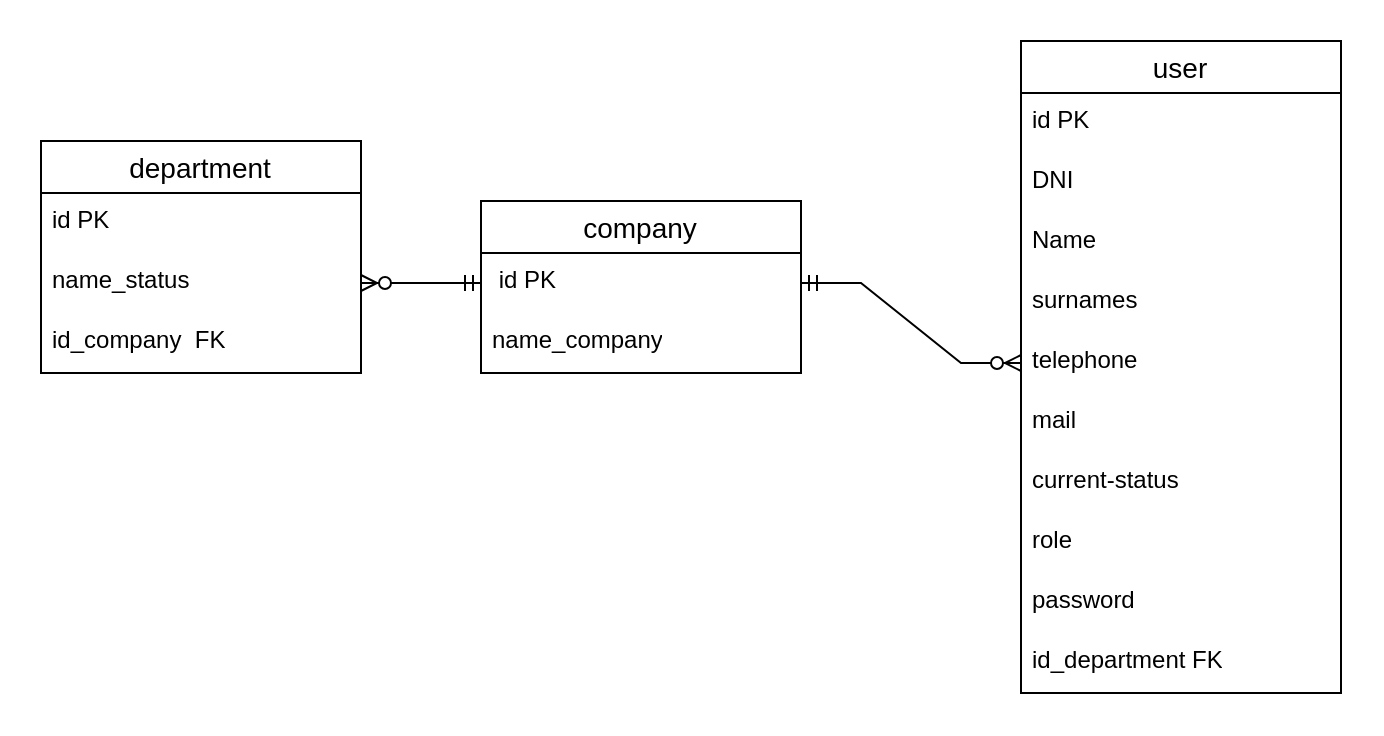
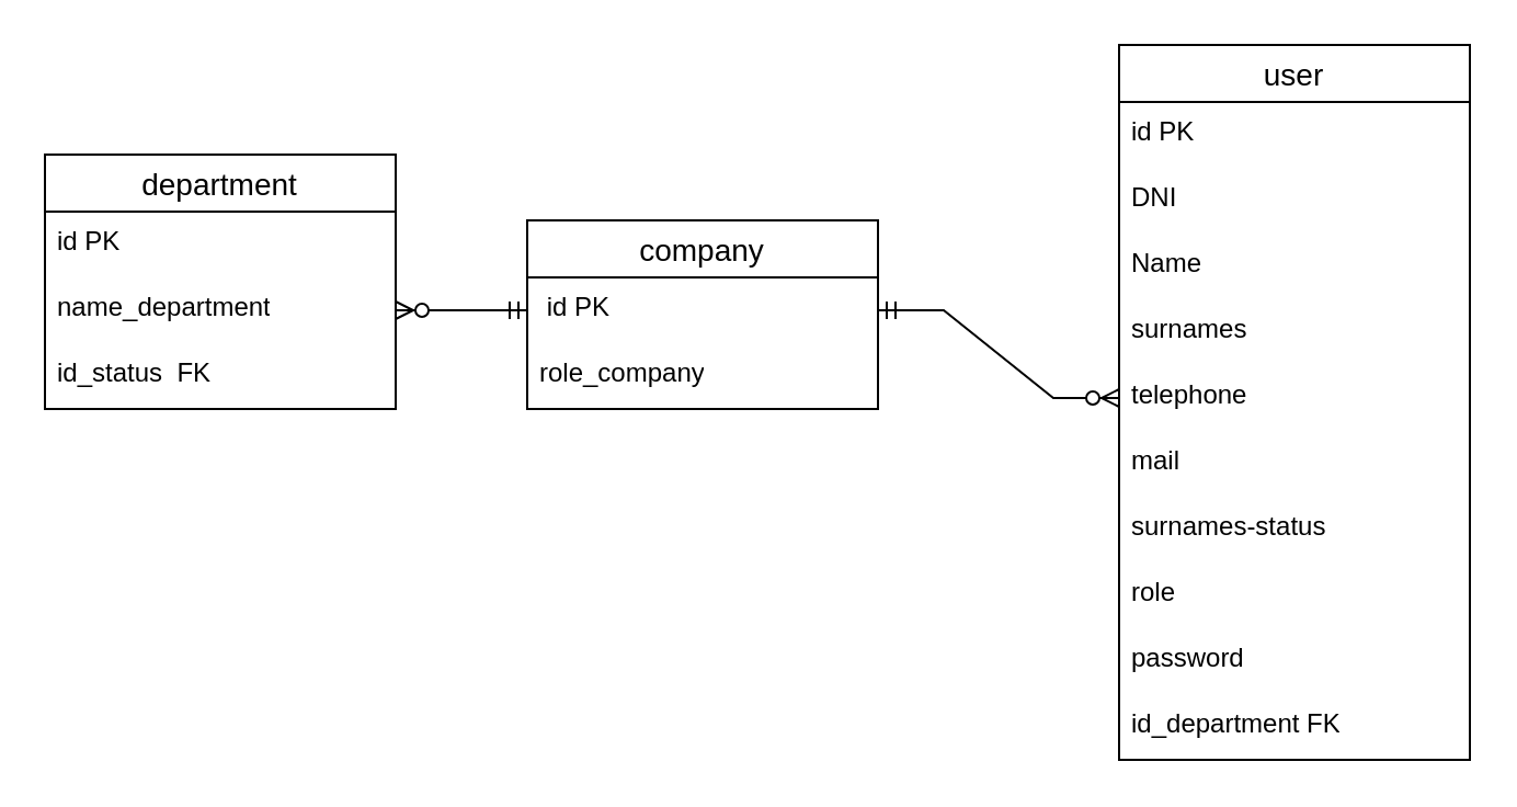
  <mxCell id="0" />
  <mxCell id="1" parent="0" />
  <mxCell id="2" value="company" style="swimlane;fontStyle=0;childLayout=stackLayout;horizontal=1;startSize=26;horizontalStack=0;resizeParent=1;resizeParentMax=0;resizeLast=0;collapsible=1;marginBottom=0;align=center;fontSize=14;" vertex="1" parent="1"><mxGeometry x="240" y="100" width="160" height="86" as="geometry" /></mxCell>
  <mxCell id="3" value="&lt;div&gt;&amp;nbsp;id PK&lt;/div&gt;" style="text;strokeColor=none;fillColor=none;spacingLeft=4;spacingRight=4;overflow=hidden;rotatable=0;points=[[0,0.5],[1,0.5]];portConstraint=eastwest;fontSize=12;whiteSpace=wrap;html=1;" vertex="1" parent="2"><mxGeometry y="26" width="160" height="30" as="geometry" /></mxCell>
- <mxCell id="4" value="name_company" style="text;strokeColor=none;fillColor=none;spacingLeft=4;spacingRight=4;overflow=hidden;rotatable=0;points=[[0,0.5],[1,0.5]];portConstraint=eastwest;fontSize=12;whiteSpace=wrap;html=1;" vertex="1" parent="2"><mxGeometry y="56" width="160" height="30" as="geometry" /></mxCell>
+ <mxCell id="4" value="role_company" style="text;strokeColor=none;fillColor=none;spacingLeft=4;spacingRight=4;overflow=hidden;rotatable=0;points=[[0,0.5],[1,0.5]];portConstraint=eastwest;fontSize=12;whiteSpace=wrap;html=1;" vertex="1" parent="2"><mxGeometry y="56" width="160" height="30" as="geometry" /></mxCell>
  <mxCell id="5" value="department" style="swimlane;fontStyle=0;childLayout=stackLayout;horizontal=1;startSize=26;horizontalStack=0;resizeParent=1;resizeParentMax=0;resizeLast=0;collapsible=1;marginBottom=0;align=center;fontSize=14;" vertex="1" parent="1"><mxGeometry x="20" y="70" width="160" height="116" as="geometry" /></mxCell>
  <mxCell id="6" value="id PK" style="text;strokeColor=none;fillColor=none;spacingLeft=4;spacingRight=4;overflow=hidden;rotatable=0;points=[[0,0.5],[1,0.5]];portConstraint=eastwest;fontSize=12;whiteSpace=wrap;html=1;" vertex="1" parent="5"><mxGeometry y="26" width="160" height="30" as="geometry" /></mxCell>
- <mxCell id="7" value="name_status" style="text;strokeColor=none;fillColor=none;spacingLeft=4;spacingRight=4;overflow=hidden;rotatable=0;points=[[0,0.5],[1,0.5]];portConstraint=eastwest;fontSize=12;whiteSpace=wrap;html=1;" vertex="1" parent="5"><mxGeometry y="56" width="160" height="30" as="geometry" /></mxCell>
- <mxCell id="8" value="id_company &amp;nbsp;FK" style="text;strokeColor=none;fillColor=none;spacingLeft=4;spacingRight=4;overflow=hidden;rotatable=0;points=[[0,0.5],[1,0.5]];portConstraint=eastwest;fontSize=12;whiteSpace=wrap;html=1;" vertex="1" parent="5"><mxGeometry y="86" width="160" height="30" as="geometry" /></mxCell>
+ <mxCell id="7" value="name_department" style="text;strokeColor=none;fillColor=none;spacingLeft=4;spacingRight=4;overflow=hidden;rotatable=0;points=[[0,0.5],[1,0.5]];portConstraint=eastwest;fontSize=12;whiteSpace=wrap;html=1;" vertex="1" parent="5"><mxGeometry y="56" width="160" height="30" as="geometry" /></mxCell>
+ <mxCell id="8" value="id_status &amp;nbsp;FK" style="text;strokeColor=none;fillColor=none;spacingLeft=4;spacingRight=4;overflow=hidden;rotatable=0;points=[[0,0.5],[1,0.5]];portConstraint=eastwest;fontSize=12;whiteSpace=wrap;html=1;" vertex="1" parent="5"><mxGeometry y="86" width="160" height="30" as="geometry" /></mxCell>
  <mxCell id="9" value="user" style="swimlane;fontStyle=0;childLayout=stackLayout;horizontal=1;startSize=26;horizontalStack=0;resizeParent=1;resizeParentMax=0;resizeLast=0;collapsible=1;marginBottom=0;align=center;fontSize=14;" vertex="1" parent="1"><mxGeometry x="510" y="20" width="160" height="326" as="geometry" /></mxCell>
  <mxCell id="10" value="id PK" style="text;strokeColor=none;fillColor=none;spacingLeft=4;spacingRight=4;overflow=hidden;rotatable=0;points=[[0,0.5],[1,0.5]];portConstraint=eastwest;fontSize=12;whiteSpace=wrap;html=1;" vertex="1" parent="9"><mxGeometry y="26" width="160" height="30" as="geometry" /></mxCell>
  <mxCell id="11" value="DNI" style="text;strokeColor=none;fillColor=none;spacingLeft=4;spacingRight=4;overflow=hidden;rotatable=0;points=[[0,0.5],[1,0.5]];portConstraint=eastwest;fontSize=12;whiteSpace=wrap;html=1;" vertex="1" parent="9"><mxGeometry y="56" width="160" height="30" as="geometry" /></mxCell>
  <mxCell id="12" value="Name" style="text;strokeColor=none;fillColor=none;spacingLeft=4;spacingRight=4;overflow=hidden;rotatable=0;points=[[0,0.5],[1,0.5]];portConstraint=eastwest;fontSize=12;whiteSpace=wrap;html=1;" vertex="1" parent="9"><mxGeometry y="86" width="160" height="30" as="geometry" /></mxCell>
  <mxCell id="13" value="surnames" style="text;strokeColor=none;fillColor=none;spacingLeft=4;spacingRight=4;overflow=hidden;rotatable=0;points=[[0,0.5],[1,0.5]];portConstraint=eastwest;fontSize=12;whiteSpace=wrap;html=1;" vertex="1" parent="9"><mxGeometry y="116" width="160" height="30" as="geometry" /></mxCell>
  <mxCell id="14" value="telephone&amp;nbsp;" style="text;strokeColor=none;fillColor=none;spacingLeft=4;spacingRight=4;overflow=hidden;rotatable=0;points=[[0,0.5],[1,0.5]];portConstraint=eastwest;fontSize=12;whiteSpace=wrap;html=1;" vertex="1" parent="9"><mxGeometry y="146" width="160" height="30" as="geometry" /></mxCell>
  <mxCell id="15" value="mail" style="text;strokeColor=none;fillColor=none;spacingLeft=4;spacingRight=4;overflow=hidden;rotatable=0;points=[[0,0.5],[1,0.5]];portConstraint=eastwest;fontSize=12;whiteSpace=wrap;html=1;" vertex="1" parent="9"><mxGeometry y="176" width="160" height="30" as="geometry" /></mxCell>
- <mxCell id="16" value="current-status" style="text;strokeColor=none;fillColor=none;spacingLeft=4;spacingRight=4;overflow=hidden;rotatable=0;points=[[0,0.5],[1,0.5]];portConstraint=eastwest;fontSize=12;whiteSpace=wrap;html=1;" vertex="1" parent="9"><mxGeometry y="206" width="160" height="30" as="geometry" /></mxCell>
+ <mxCell id="16" value="surnames-status" style="text;strokeColor=none;fillColor=none;spacingLeft=4;spacingRight=4;overflow=hidden;rotatable=0;points=[[0,0.5],[1,0.5]];portConstraint=eastwest;fontSize=12;whiteSpace=wrap;html=1;" vertex="1" parent="9"><mxGeometry y="206" width="160" height="30" as="geometry" /></mxCell>
  <mxCell id="17" value="role" style="text;strokeColor=none;fillColor=none;spacingLeft=4;spacingRight=4;overflow=hidden;rotatable=0;points=[[0,0.5],[1,0.5]];portConstraint=eastwest;fontSize=12;whiteSpace=wrap;html=1;" vertex="1" parent="9"><mxGeometry y="236" width="160" height="30" as="geometry" /></mxCell>
  <mxCell id="18" value="password" style="text;strokeColor=none;fillColor=none;spacingLeft=4;spacingRight=4;overflow=hidden;rotatable=0;points=[[0,0.5],[1,0.5]];portConstraint=eastwest;fontSize=12;whiteSpace=wrap;html=1;" vertex="1" parent="9"><mxGeometry y="266" width="160" height="30" as="geometry" /></mxCell>
  <mxCell id="19" value="id_department FK" style="text;strokeColor=none;fillColor=none;spacingLeft=4;spacingRight=4;overflow=hidden;rotatable=0;points=[[0,0.5],[1,0.5]];portConstraint=eastwest;fontSize=12;whiteSpace=wrap;html=1;" vertex="1" parent="9"><mxGeometry y="296" width="160" height="30" as="geometry" /></mxCell>
  <mxCell id="20" value="" style="edgeStyle=entityRelationEdgeStyle;fontSize=12;html=1;endArrow=ERzeroToMany;startArrow=ERmandOne;rounded=0;exitX=1;exitY=0.5;exitDx=0;exitDy=0;entryX=0;entryY=0.5;entryDx=0;entryDy=0;" edge="1" parent="1" source="3" target="14"><mxGeometry width="100" height="100" relative="1" as="geometry"><mxPoint x="310" y="480" as="sourcePoint" /><mxPoint x="410" y="380" as="targetPoint" /></mxGeometry></mxCell>
  <mxCell id="21" value="" style="edgeStyle=entityRelationEdgeStyle;fontSize=12;html=1;endArrow=ERzeroToMany;startArrow=ERmandOne;rounded=0;entryX=1;entryY=0.5;entryDx=0;entryDy=0;exitX=0;exitY=0.5;exitDx=0;exitDy=0;" edge="1" parent="1" source="3" target="7"><mxGeometry width="100" height="100" relative="1" as="geometry"><mxPoint x="120" y="480" as="sourcePoint" /><mxPoint x="220" y="380" as="targetPoint" /></mxGeometry></mxCell>
